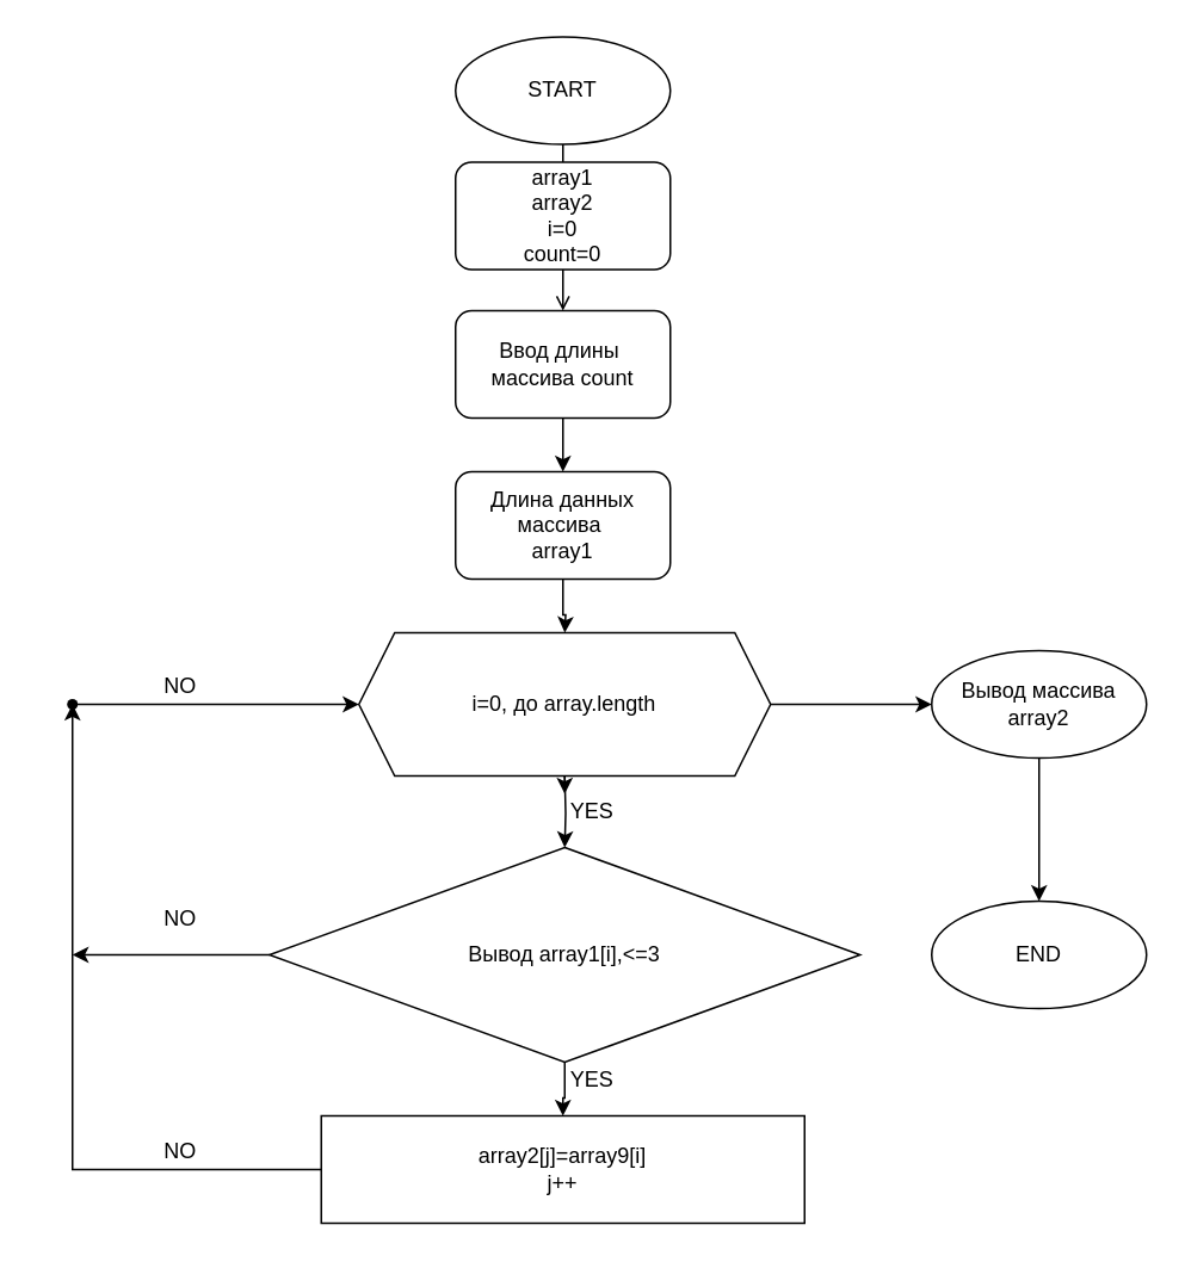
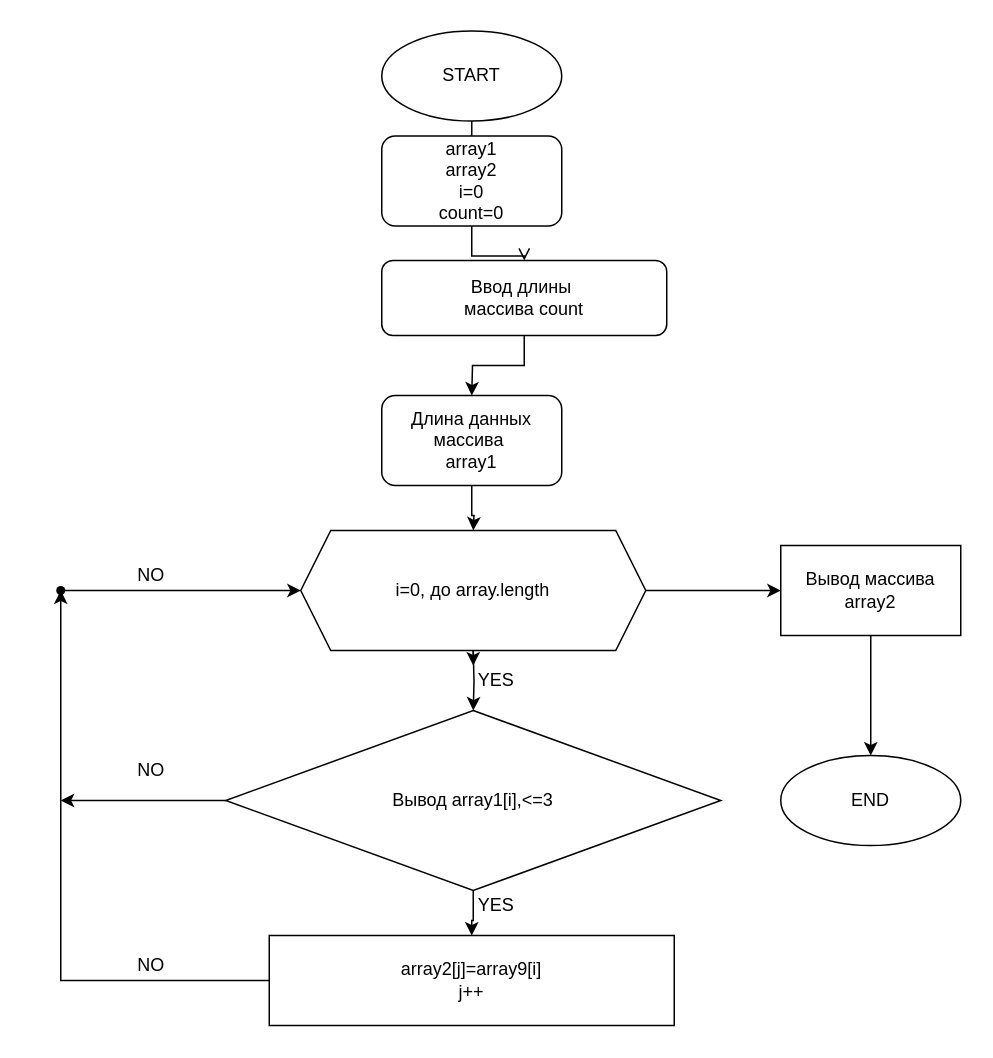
  <mxCell id="0" />
  <mxCell id="1" parent="0" />
  <mxCell id="2" style="edgeStyle=orthogonalEdgeStyle;rounded=0;orthogonalLoop=1;jettySize=auto;html=1;exitX=0.5;exitY=1;exitDx=0;exitDy=0;" edge="1" parent="1" source="3"><mxGeometry relative="1" as="geometry"><mxPoint x="314" y="100" as="targetPoint" /></mxGeometry></mxCell>
  <mxCell id="3" value="START" style="ellipse;whiteSpace=wrap;html=1;" vertex="1" parent="1"><mxGeometry x="254" y="20" width="120" height="60" as="geometry" /></mxCell>
  <mxCell id="4" style="edgeStyle=orthogonalEdgeStyle;rounded=0;orthogonalLoop=1;jettySize=auto;html=1;" edge="1" parent="1" source="5"><mxGeometry relative="1" as="geometry"><mxPoint x="314" y="263" as="targetPoint" /></mxGeometry></mxCell>
- <mxCell id="5" value="Ввод длины&amp;nbsp;&lt;br&gt;массива count" style="rounded=1;whiteSpace=wrap;html=1;" vertex="1" parent="1"><mxGeometry x="254" y="173" width="120" height="60" as="geometry" /></mxCell>
+ <mxCell id="5" value="Ввод длины&amp;nbsp;&lt;br&gt;массива count" style="rounded=1;whiteSpace=wrap;html=1;" vertex="1" parent="1"><mxGeometry x="254" y="173" width="190" height="50" as="geometry" /></mxCell>
  <mxCell id="6" value="" style="edgeStyle=orthogonalEdgeStyle;rounded=0;orthogonalLoop=1;jettySize=auto;html=1;" edge="1" parent="1" source="7"><mxGeometry relative="1" as="geometry"><mxPoint x="315" y="353" as="targetPoint" /></mxGeometry></mxCell>
  <mxCell id="7" value="Длина данных массива&amp;nbsp;&lt;br&gt;array1" style="rounded=1;whiteSpace=wrap;html=1;" vertex="1" parent="1"><mxGeometry x="254" y="263" width="120" height="60" as="geometry" /></mxCell>
  <mxCell id="8" value="" style="edgeStyle=orthogonalEdgeStyle;rounded=0;orthogonalLoop=1;jettySize=auto;html=1;endArrow=open;" edge="1" parent="1" source="9" target="5"><mxGeometry relative="1" as="geometry" /></mxCell>
  <mxCell id="9" value="array1&lt;br&gt;array2&lt;br&gt;i=0&lt;br&gt;count=0" style="rounded=1;whiteSpace=wrap;html=1;" vertex="1" parent="1"><mxGeometry x="254" y="90" width="120" height="60" as="geometry" /></mxCell>
  <mxCell id="10" value="" style="edgeStyle=orthogonalEdgeStyle;rounded=0;orthogonalLoop=1;jettySize=auto;html=1;" edge="1" parent="1" target="14"><mxGeometry relative="1" as="geometry"><mxPoint x="315" y="433" as="sourcePoint" /></mxGeometry></mxCell>
  <mxCell id="11" style="edgeStyle=orthogonalEdgeStyle;rounded=0;orthogonalLoop=1;jettySize=auto;html=1;exitX=0.5;exitY=1;exitDx=0;exitDy=0;" edge="1" parent="1"><mxGeometry relative="1" as="geometry"><mxPoint x="315" y="443" as="targetPoint" /><mxPoint x="315" y="433" as="sourcePoint" /></mxGeometry></mxCell>
  <mxCell id="12" value="" style="edgeStyle=orthogonalEdgeStyle;rounded=0;orthogonalLoop=1;jettySize=auto;html=1;" edge="1" parent="1" source="14" target="16"><mxGeometry relative="1" as="geometry" /></mxCell>
  <mxCell id="13" style="edgeStyle=orthogonalEdgeStyle;rounded=0;orthogonalLoop=1;jettySize=auto;html=1;" edge="1" parent="1" source="14"><mxGeometry relative="1" as="geometry"><mxPoint x="40" y="533" as="targetPoint" /></mxGeometry></mxCell>
  <mxCell id="14" value="Вывод array1[i],&amp;lt;=3" style="rhombus;whiteSpace=wrap;html=1;" vertex="1" parent="1"><mxGeometry x="150" y="473" width="330" height="120" as="geometry" /></mxCell>
  <mxCell id="15" value="" style="edgeStyle=orthogonalEdgeStyle;rounded=0;orthogonalLoop=1;jettySize=auto;html=1;" edge="1" parent="1" source="16" target="18"><mxGeometry relative="1" as="geometry" /></mxCell>
  <mxCell id="16" value="array2[j]=array9[i]&lt;br&gt;j++" style="rounded=0;whiteSpace=wrap;html=1;" vertex="1" parent="1"><mxGeometry x="179" y="623" width="270" height="60" as="geometry" /></mxCell>
  <mxCell id="17" value="" style="edgeStyle=orthogonalEdgeStyle;rounded=0;orthogonalLoop=1;jettySize=auto;html=1;entryX=0;entryY=0.5;entryDx=0;entryDy=0;" edge="1" parent="1" source="18" target="28"><mxGeometry relative="1" as="geometry"><mxPoint x="150" y="393" as="targetPoint" /></mxGeometry></mxCell>
  <mxCell id="18" value="" style="shape=waypoint;sketch=0;size=6;pointerEvents=1;points=[];fillColor=default;resizable=0;rotatable=0;perimeter=centerPerimeter;snapToPoint=1;rounded=0;" vertex="1" parent="1"><mxGeometry x="20" y="373" width="40" height="40" as="geometry" /></mxCell>
  <mxCell id="19" value="" style="edgeStyle=orthogonalEdgeStyle;rounded=0;orthogonalLoop=1;jettySize=auto;html=1;" edge="1" parent="1" source="20" target="21"><mxGeometry relative="1" as="geometry" /></mxCell>
- <mxCell id="20" value="Вывод массива&lt;br&gt;array2" style="ellipse;whiteSpace=wrap;html=1;" vertex="1" parent="1"><mxGeometry x="520" y="363" width="120" height="60" as="geometry" /></mxCell>
+ <mxCell id="20" value="Вывод массива&lt;br&gt;array2" style="rounded=0;whiteSpace=wrap;html=1;" vertex="1" parent="1"><mxGeometry x="520" y="363" width="120" height="60" as="geometry" /></mxCell>
  <mxCell id="21" value="END" style="ellipse;whiteSpace=wrap;html=1;rounded=0;" vertex="1" parent="1"><mxGeometry x="520" y="503" width="120" height="60" as="geometry" /></mxCell>
  <mxCell id="22" value="NO" style="text;html=1;align=center;verticalAlign=middle;resizable=0;points=[];autosize=1;strokeColor=none;fillColor=none;" vertex="1" parent="1"><mxGeometry x="80" y="498" width="40" height="30" as="geometry" /></mxCell>
  <mxCell id="23" value="YES" style="text;html=1;align=center;verticalAlign=middle;resizable=0;points=[];autosize=1;strokeColor=none;fillColor=none;" vertex="1" parent="1"><mxGeometry x="305" y="588" width="50" height="30" as="geometry" /></mxCell>
  <mxCell id="24" value="YES" style="text;html=1;align=center;verticalAlign=middle;resizable=0;points=[];autosize=1;strokeColor=none;fillColor=none;" vertex="1" parent="1"><mxGeometry x="305" y="438" width="50" height="30" as="geometry" /></mxCell>
  <mxCell id="25" value="NO" style="text;html=1;align=center;verticalAlign=middle;resizable=0;points=[];autosize=1;strokeColor=none;fillColor=none;" vertex="1" parent="1"><mxGeometry x="80" y="628" width="40" height="30" as="geometry" /></mxCell>
  <mxCell id="26" value="NO" style="text;html=1;align=center;verticalAlign=middle;resizable=0;points=[];autosize=1;strokeColor=none;fillColor=none;" vertex="1" parent="1"><mxGeometry x="80" y="368" width="40" height="30" as="geometry" /></mxCell>
  <mxCell id="27" style="edgeStyle=orthogonalEdgeStyle;rounded=0;orthogonalLoop=1;jettySize=auto;html=1;entryX=0;entryY=0.5;entryDx=0;entryDy=0;" edge="1" parent="1" source="28" target="20"><mxGeometry relative="1" as="geometry" /></mxCell>
  <mxCell id="28" value="i=0, до array.length" style="shape=hexagon;perimeter=hexagonPerimeter2;whiteSpace=wrap;html=1;fixedSize=1;size=20;" vertex="1" parent="1"><mxGeometry x="200" y="353" width="230" height="80" as="geometry" /></mxCell>
